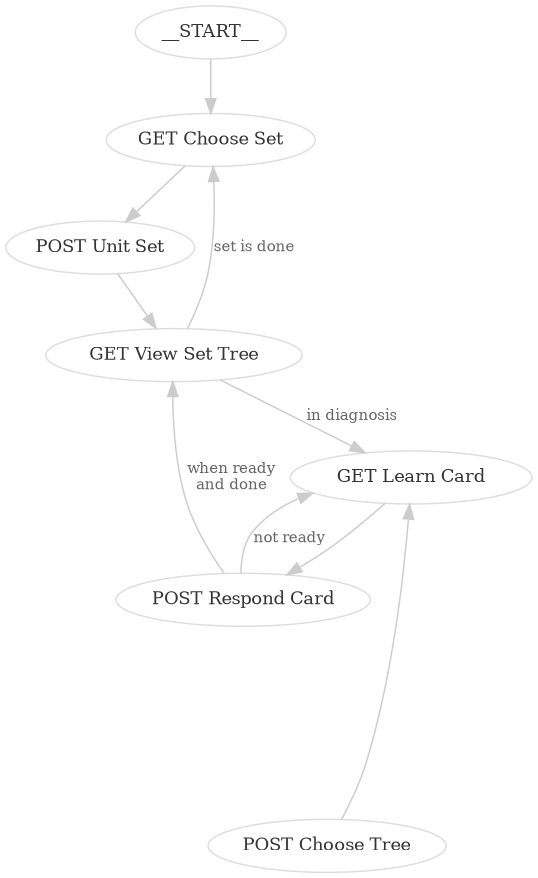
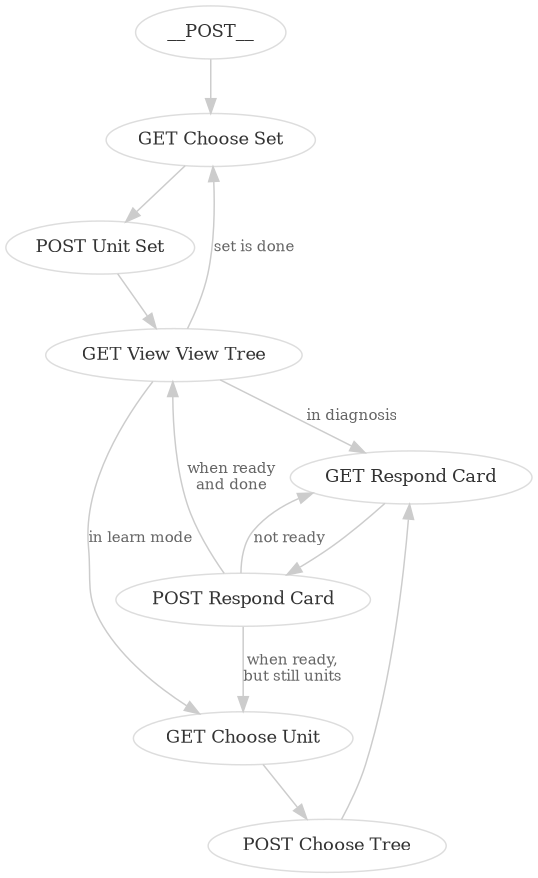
  digraph {
    color="#eeeeee"
    compound=true
    concentrate=true
    fontcolor="#222222"
    fontname="DejaVu Serif"
    fontsize=18
    node [color="#dddddd" fontcolor="#333333" fontname="DejaVu Serif" fontsize=12]
    edge [color="#cccccc" fontcolor="#666666" fontname="DejaVu Serif" fontsize=10]
-   __START__
+   __START__ [label=__POST__]
    "GET Choose Set"
    n3 [label="POST Unit Set"]
-   "GET View Set Tree"
-   "GET Learn Card"
+   "GET View Set Tree" [label="GET View View Tree"]
+   "GET Choose Unit"
+   "GET Learn Card" [label="GET Respond Card"]
    n7 [label="POST Choose Tree"]
    "POST Respond Card"
    __START__ -> "GET Choose Set"
    "GET Choose Set" -> n3
    n3 -> "GET View Set Tree"
    "GET View Set Tree" -> "GET Choose Set" [label="set is done"]
+   "GET View Set Tree" -> "GET Choose Unit" [label="in learn mode"]
    "GET View Set Tree" -> "GET Learn Card" [label="in diagnosis"]
+   "GET Choose Unit" -> n7
    "GET Learn Card" -> "POST Respond Card"
    n7 -> "GET Learn Card"
    "POST Respond Card" -> "GET View Set Tree" [label="when ready\nand done"]
+   "POST Respond Card" -> "GET Choose Unit" [label="when ready,\nbut still units"]
    "POST Respond Card" -> "GET Learn Card" [label="not ready"]
  }
